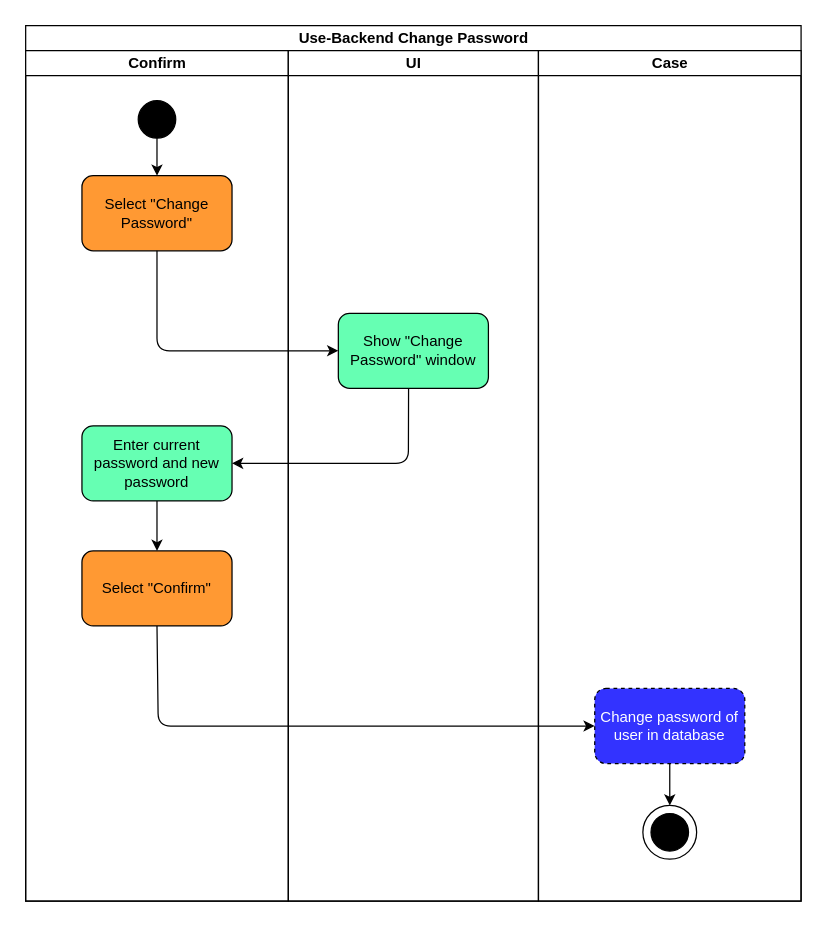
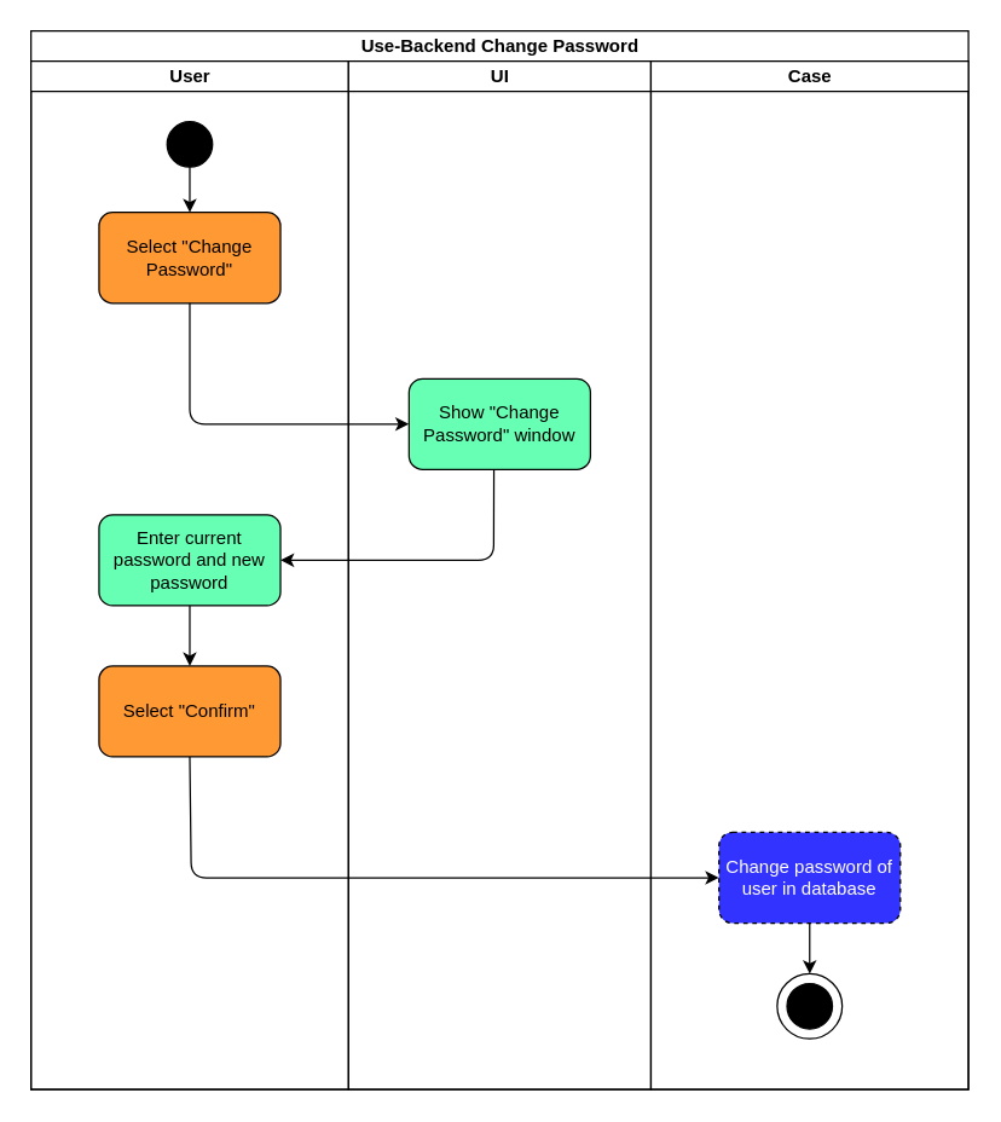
  <mxCell id="0" />
  <mxCell id="1" parent="0" />
  <mxCell id="2" value="Use-Backend Change Password" style="swimlane;html=1;childLayout=stackLayout;resizeParent=1;resizeParentMax=0;startSize=20;" parent="1" vertex="1"><mxGeometry x="20" y="20" width="620" height="700" as="geometry" /></mxCell>
- <mxCell id="3" value="Confirm" style="swimlane;html=1;startSize=20;" parent="2" vertex="1"><mxGeometry y="20" width="210" height="680" as="geometry" /></mxCell>
+ <mxCell id="3" value="User" style="swimlane;html=1;startSize=20;" parent="2" vertex="1"><mxGeometry y="20" width="210" height="680" as="geometry" /></mxCell>
  <mxCell id="4" value="Select &quot;Change Password&quot;" style="rounded=1;whiteSpace=wrap;html=1;fillColor=#FF9933;" parent="3" vertex="1"><mxGeometry x="45" y="100" width="120" height="60" as="geometry" /></mxCell>
  <mxCell id="5" style="edgeStyle=orthogonalEdgeStyle;rounded=0;orthogonalLoop=1;jettySize=auto;html=1;entryX=0.5;entryY=0;entryDx=0;entryDy=0;" edge="1" parent="3" source="6" target="9"><mxGeometry relative="1" as="geometry" /></mxCell>
  <mxCell id="6" value="Enter current password and new password" style="rounded=1;whiteSpace=wrap;html=1;fillColor=#66ffb3;" parent="3" vertex="1"><mxGeometry x="45" y="300" width="120" height="60" as="geometry" /></mxCell>
  <mxCell id="7" style="edgeStyle=orthogonalEdgeStyle;rounded=0;orthogonalLoop=1;jettySize=auto;html=1;exitX=0.5;exitY=1;exitDx=0;exitDy=0;entryX=0.5;entryY=0;entryDx=0;entryDy=0;" edge="1" parent="3" source="8" target="4"><mxGeometry relative="1" as="geometry" /></mxCell>
  <mxCell id="8" value="" style="ellipse;whiteSpace=wrap;html=1;aspect=fixed;fillColor=#000000;" parent="3" vertex="1"><mxGeometry x="90" y="40" width="30" height="30" as="geometry" /></mxCell>
  <mxCell id="9" value="Select &quot;Confirm&quot;" style="rounded=1;whiteSpace=wrap;html=1;fillColor=#FF9933;" vertex="1" parent="3"><mxGeometry x="45" y="400" width="120" height="60" as="geometry" /></mxCell>
  <mxCell id="10" value="UI" style="swimlane;html=1;startSize=20;" parent="2" vertex="1"><mxGeometry x="210" y="20" width="200" height="680" as="geometry" /></mxCell>
  <mxCell id="11" value="Show &quot;Change Password&quot; window" style="rounded=1;whiteSpace=wrap;html=1;fillColor=#66FFB3;" parent="10" vertex="1"><mxGeometry x="40" y="210" width="120" height="60" as="geometry" /></mxCell>
  <mxCell id="12" value="" style="endArrow=classic;html=1;exitX=0.5;exitY=1;exitDx=0;exitDy=0;entryX=0;entryY=0.5;entryDx=0;entryDy=0;" parent="2" source="4" target="11" edge="1"><mxGeometry width="50" height="50" relative="1" as="geometry"><mxPoint x="316" y="340" as="sourcePoint" /><mxPoint x="366" y="290" as="targetPoint" /><Array as="points"><mxPoint x="105" y="260" /></Array></mxGeometry></mxCell>
  <mxCell id="13" value="" style="endArrow=classic;html=1;exitX=0.468;exitY=1.007;exitDx=0;exitDy=0;entryX=1;entryY=0.5;entryDx=0;entryDy=0;exitPerimeter=0;" edge="1" parent="2" source="11" target="6"><mxGeometry width="50" height="50" relative="1" as="geometry"><mxPoint x="115" y="190" as="sourcePoint" /><mxPoint x="260" y="270" as="targetPoint" /><Array as="points"><mxPoint x="306" y="350" /></Array></mxGeometry></mxCell>
  <mxCell id="14" value="Case" style="swimlane;html=1;startSize=20;" parent="2" vertex="1"><mxGeometry x="410" y="20" width="210" height="680" as="geometry" /></mxCell>
  <mxCell id="15" value="Change password of user in database" style="rounded=1;whiteSpace=wrap;html=1;fillColor=#3333FF;fontColor=#FFFFFF;dashed=1;" parent="14" vertex="1"><mxGeometry x="45" y="510" width="120" height="60" as="geometry" /></mxCell>
  <mxCell id="16" value="" style="ellipse;whiteSpace=wrap;html=1;aspect=fixed;labelBackgroundColor=#000000;fillColor=none;" parent="14" vertex="1"><mxGeometry x="83.5" y="603.5" width="43" height="43" as="geometry" /></mxCell>
  <mxCell id="17" value="" style="ellipse;whiteSpace=wrap;html=1;aspect=fixed;labelBackgroundColor=#000000;fillColor=#000000;" parent="14" vertex="1"><mxGeometry x="90" y="610" width="30" height="30" as="geometry" /></mxCell>
  <mxCell id="18" value="" style="endArrow=classic;html=1;entryX=0.5;entryY=0;entryDx=0;entryDy=0;exitX=0.5;exitY=1;exitDx=0;exitDy=0;" parent="14" source="15" target="16" edge="1"><mxGeometry width="50" height="50" relative="1" as="geometry"><mxPoint x="-94" y="360" as="sourcePoint" /><mxPoint x="-44" y="310" as="targetPoint" /></mxGeometry></mxCell>
  <mxCell id="19" value="" style="endArrow=classic;html=1;exitX=0.5;exitY=1;exitDx=0;exitDy=0;entryX=0;entryY=0.5;entryDx=0;entryDy=0;" edge="1" parent="2" source="9" target="15"><mxGeometry width="50" height="50" relative="1" as="geometry"><mxPoint x="316.16" y="300.42" as="sourcePoint" /><mxPoint x="175" y="360" as="targetPoint" /><Array as="points"><mxPoint x="106" y="560" /></Array></mxGeometry></mxCell>
